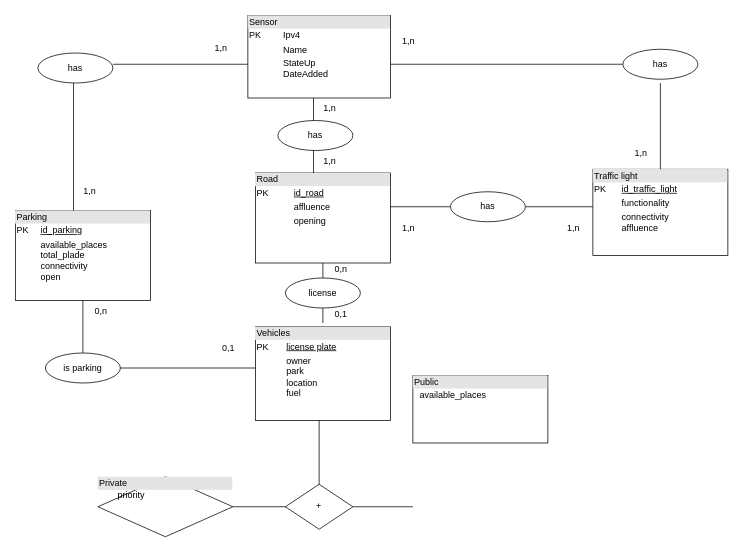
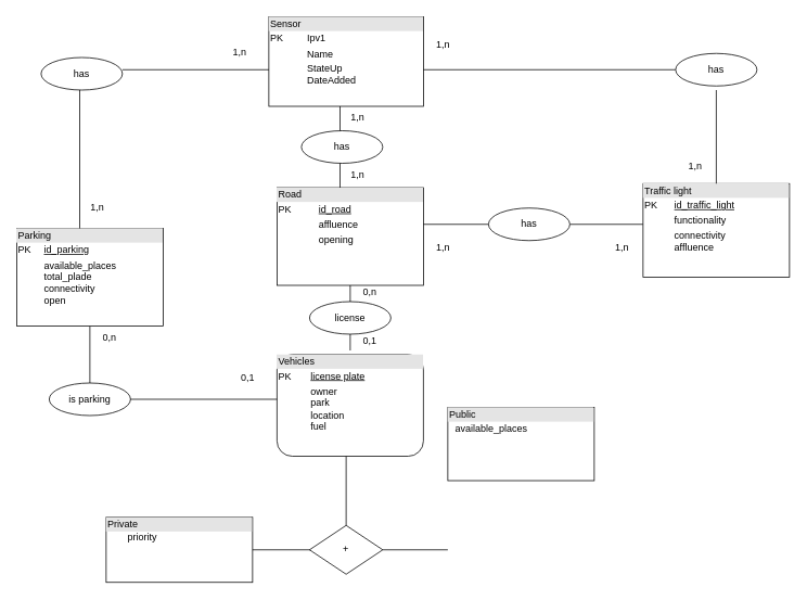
  <mxCell id="0" />
  <mxCell id="1" parent="0" />
- <mxCell id="2" value="&lt;div style=&quot;box-sizing:border-box;width:100%;background:#e4e4e4;padding:2px;&quot;&gt;Vehicles&lt;/div&gt;&lt;table style=&quot;width:100%;font-size:1em;&quot; cellpadding=&quot;2&quot; cellspacing=&quot;0&quot;&gt;&lt;tbody&gt;&lt;tr&gt;&lt;td&gt;PK&lt;/td&gt;&lt;td&gt;&lt;u&gt;license plate&lt;/u&gt;&lt;/td&gt;&lt;/tr&gt;&lt;tr&gt;&lt;td&gt;&lt;br&gt;&lt;/td&gt;&lt;td&gt;owner&lt;br&gt;park&lt;br&gt;location&lt;br&gt;fuel&lt;/td&gt;&lt;/tr&gt;&lt;/tbody&gt;&lt;/table&gt;" style="verticalAlign=top;align=left;overflow=fill;html=1;whiteSpace=wrap;" parent="1" vertex="1"><mxGeometry x="340" y="435" width="180" height="125" as="geometry" /></mxCell>
+ <mxCell id="2" value="&lt;div style=&quot;box-sizing:border-box;width:100%;background:#e4e4e4;padding:2px;&quot;&gt;Vehicles&lt;/div&gt;&lt;table style=&quot;width:100%;font-size:1em;&quot; cellpadding=&quot;2&quot; cellspacing=&quot;0&quot;&gt;&lt;tbody&gt;&lt;tr&gt;&lt;td&gt;PK&lt;/td&gt;&lt;td&gt;&lt;u&gt;license plate&lt;/u&gt;&lt;/td&gt;&lt;/tr&gt;&lt;tr&gt;&lt;td&gt;&lt;br&gt;&lt;/td&gt;&lt;td&gt;owner&lt;br&gt;park&lt;br&gt;location&lt;br&gt;fuel&lt;/td&gt;&lt;/tr&gt;&lt;/tbody&gt;&lt;/table&gt;" style="verticalAlign=top;align=left;overflow=fill;html=1;whiteSpace=wrap;rounded=1;" parent="1" vertex="1"><mxGeometry x="340" y="435" width="180" height="125" as="geometry" /></mxCell>
  <mxCell id="3" value="&lt;div style=&quot;box-sizing:border-box;width:100%;background:#e4e4e4;padding:2px;&quot;&gt;Road&lt;/div&gt;&lt;table style=&quot;width:100%;font-size:1em;&quot; cellpadding=&quot;2&quot; cellspacing=&quot;0&quot;&gt;&lt;tbody&gt;&lt;tr&gt;&lt;td&gt;PK&lt;/td&gt;&lt;td&gt;&lt;u&gt;id_road&lt;/u&gt;&lt;/td&gt;&lt;/tr&gt;&lt;tr&gt;&lt;td&gt;&lt;br&gt;&lt;/td&gt;&lt;td&gt;affluence&lt;/td&gt;&lt;/tr&gt;&lt;tr&gt;&lt;td&gt;&lt;/td&gt;&lt;td&gt;opening&lt;br&gt;&lt;br&gt;&lt;/td&gt;&lt;/tr&gt;&lt;/tbody&gt;&lt;/table&gt;" style="verticalAlign=top;align=left;overflow=fill;html=1;whiteSpace=wrap;" parent="1" vertex="1"><mxGeometry x="340" y="230" width="180" height="120" as="geometry" /></mxCell>
  <mxCell id="4" value="&lt;div style=&quot;box-sizing:border-box;width:100%;background:#e4e4e4;padding:2px;&quot;&gt;Public&lt;/div&gt;&lt;table style=&quot;width:100%;font-size:1em;&quot; cellpadding=&quot;2&quot; cellspacing=&quot;0&quot;&gt;&lt;tbody&gt;&lt;tr&gt;&lt;td&gt;&lt;br&gt;&lt;/td&gt;&lt;td&gt;available_places&lt;br&gt;&lt;br&gt;&lt;br&gt;&lt;br&gt;&lt;/td&gt;&lt;/tr&gt;&lt;tr&gt;&lt;td&gt;&lt;br&gt;&lt;/td&gt;&lt;td&gt;&lt;br&gt;&lt;/td&gt;&lt;/tr&gt;&lt;tr&gt;&lt;td&gt;&lt;/td&gt;&lt;td&gt;&lt;br&gt;&lt;/td&gt;&lt;/tr&gt;&lt;/tbody&gt;&lt;/table&gt;" style="verticalAlign=top;align=left;overflow=fill;html=1;whiteSpace=wrap;" parent="1" vertex="1"><mxGeometry x="550" y="500" width="180" height="90" as="geometry" /></mxCell>
- <mxCell id="5" value="&lt;div style=&quot;box-sizing:border-box;width:100%;background:#e4e4e4;padding:2px;&quot;&gt;Private&lt;/div&gt;&lt;span style=&quot;white-space: pre;&quot;&gt;&#09;&lt;/span&gt;priority" style="rhombus;verticalAlign=top;align=left;overflow=fill;html=1;whiteSpace=wrap;" parent="1" vertex="1"><mxGeometry x="130" y="635" width="180" height="80" as="geometry" /></mxCell>
+ <mxCell id="5" value="&lt;div style=&quot;box-sizing:border-box;width:100%;background:#e4e4e4;padding:2px;&quot;&gt;Private&lt;/div&gt;&lt;span style=&quot;white-space: pre;&quot;&gt;&#09;&lt;/span&gt;priority" style="verticalAlign=top;align=left;overflow=fill;html=1;whiteSpace=wrap;" parent="1" vertex="1"><mxGeometry x="130" y="635" width="180" height="80" as="geometry" /></mxCell>
  <mxCell id="6" value="" style="line;strokeWidth=1;rotatable=0;dashed=0;labelPosition=right;align=left;verticalAlign=middle;spacingTop=0;spacingLeft=6;points=[];portConstraint=eastwest;" parent="1" vertex="1"><mxGeometry x="310" y="670" width="90" height="10" as="geometry" /></mxCell>
  <mxCell id="7" value="+" style="shape=rhombus;perimeter=rhombusPerimeter;whiteSpace=wrap;html=1;align=center;" parent="1" vertex="1"><mxGeometry x="380" y="645" width="90" height="60" as="geometry" /></mxCell>
  <mxCell id="8" value="" style="line;strokeWidth=1;rotatable=0;dashed=0;labelPosition=right;align=left;verticalAlign=middle;spacingTop=0;spacingLeft=6;points=[];portConstraint=eastwest;" parent="1" vertex="1"><mxGeometry x="470" y="670" width="80" height="10" as="geometry" /></mxCell>
  <mxCell id="9" value="" style="line;strokeWidth=1;rotatable=0;dashed=0;labelPosition=right;align=left;verticalAlign=middle;spacingTop=0;spacingLeft=6;points=[];portConstraint=eastwest;direction=south;" parent="1" vertex="1"><mxGeometry x="420" y="560" width="10" height="85" as="geometry" /></mxCell>
  <mxCell id="10" value="" style="line;strokeWidth=1;rotatable=0;dashed=0;labelPosition=right;align=left;verticalAlign=middle;spacingTop=0;spacingLeft=6;points=[];portConstraint=eastwest;" parent="1" vertex="1"><mxGeometry x="520" y="270" width="80" height="10" as="geometry" /></mxCell>
  <mxCell id="11" value="" style="line;strokeWidth=1;rotatable=0;dashed=0;labelPosition=right;align=left;verticalAlign=middle;spacingTop=0;spacingLeft=6;points=[];portConstraint=eastwest;" parent="1" vertex="1"><mxGeometry x="700" y="270" width="90" height="10" as="geometry" /></mxCell>
  <mxCell id="12" value="has" style="ellipse;whiteSpace=wrap;html=1;align=center;" parent="1" vertex="1"><mxGeometry x="600" y="255" width="100" height="40" as="geometry" /></mxCell>
  <mxCell id="13" value="1,n" style="text;strokeColor=none;fillColor=none;spacingLeft=4;spacingRight=4;overflow=hidden;rotatable=0;points=[[0,0.5],[1,0.5]];portConstraint=eastwest;fontSize=12;whiteSpace=wrap;html=1;" parent="1" vertex="1"><mxGeometry x="530" y="290" width="40" height="30" as="geometry" /></mxCell>
  <mxCell id="14" value="1,n" style="text;strokeColor=none;fillColor=none;spacingLeft=4;spacingRight=4;overflow=hidden;rotatable=0;points=[[0,0.5],[1,0.5]];portConstraint=eastwest;fontSize=12;whiteSpace=wrap;html=1;" parent="1" vertex="1"><mxGeometry x="750" y="290" width="40" height="30" as="geometry" /></mxCell>
  <mxCell id="15" value="" style="line;strokeWidth=1;rotatable=0;dashed=0;labelPosition=right;align=left;verticalAlign=middle;spacingTop=0;spacingLeft=6;points=[];portConstraint=eastwest;direction=south;" parent="1" vertex="1"><mxGeometry x="105" y="400" width="10" height="70" as="geometry" /></mxCell>
  <mxCell id="16" value="is parking" style="ellipse;whiteSpace=wrap;html=1;align=center;" parent="1" vertex="1"><mxGeometry x="60" y="470" width="100" height="40" as="geometry" /></mxCell>
  <mxCell id="17" value="" style="line;strokeWidth=1;rotatable=0;dashed=0;labelPosition=right;align=left;verticalAlign=middle;spacingTop=0;spacingLeft=6;points=[];portConstraint=eastwest;" parent="1" vertex="1"><mxGeometry x="160" y="485" width="180" height="10" as="geometry" /></mxCell>
  <mxCell id="18" value="0,n" style="text;strokeColor=none;fillColor=none;spacingLeft=4;spacingRight=4;overflow=hidden;rotatable=0;points=[[0,0.5],[1,0.5]];portConstraint=eastwest;fontSize=12;whiteSpace=wrap;html=1;" parent="1" vertex="1"><mxGeometry x="120" y="400" width="40" height="30" as="geometry" /></mxCell>
  <mxCell id="19" value="0,1" style="text;strokeColor=none;fillColor=none;spacingLeft=4;spacingRight=4;overflow=hidden;rotatable=0;points=[[0,0.5],[1,0.5]];portConstraint=eastwest;fontSize=12;whiteSpace=wrap;html=1;" parent="1" vertex="1"><mxGeometry x="290" y="450" width="40" height="30" as="geometry" /></mxCell>
  <mxCell id="20" value="" style="line;strokeWidth=1;rotatable=0;dashed=0;labelPosition=right;align=left;verticalAlign=middle;spacingTop=0;spacingLeft=6;points=[];portConstraint=eastwest;direction=south;" parent="1" vertex="1"><mxGeometry x="425" y="350" width="10" height="20" as="geometry" /></mxCell>
  <mxCell id="21" value="license" style="ellipse;whiteSpace=wrap;html=1;align=center;" parent="1" vertex="1"><mxGeometry x="380" y="370" width="100" height="40" as="geometry" /></mxCell>
  <mxCell id="22" value="" style="line;strokeWidth=1;rotatable=0;dashed=0;labelPosition=right;align=left;verticalAlign=middle;spacingTop=0;spacingLeft=6;points=[];portConstraint=eastwest;direction=south;" parent="1" vertex="1"><mxGeometry x="425" y="410" width="10" height="20" as="geometry" /></mxCell>
  <mxCell id="23" value="0,n" style="text;strokeColor=none;fillColor=none;spacingLeft=4;spacingRight=4;overflow=hidden;rotatable=0;points=[[0,0.5],[1,0.5]];portConstraint=eastwest;fontSize=12;whiteSpace=wrap;html=1;" parent="1" vertex="1"><mxGeometry x="440" y="345" width="40" height="30" as="geometry" /></mxCell>
  <mxCell id="24" value="0,1" style="text;strokeColor=none;fillColor=none;spacingLeft=4;spacingRight=4;overflow=hidden;rotatable=0;points=[[0,0.5],[1,0.5]];portConstraint=eastwest;fontSize=12;whiteSpace=wrap;html=1;" parent="1" vertex="1"><mxGeometry x="440" y="405" width="40" height="30" as="geometry" /></mxCell>
  <mxCell id="25" value="&lt;div style=&quot;box-sizing:border-box;width:100%;background:#e4e4e4;padding:2px;&quot;&gt;Traffic light&lt;/div&gt;&lt;table style=&quot;width:100%;font-size:1em;&quot; cellpadding=&quot;2&quot; cellspacing=&quot;0&quot;&gt;&lt;tbody&gt;&lt;tr&gt;&lt;td&gt;PK&lt;/td&gt;&lt;td&gt;&lt;u&gt;id_traffic_light&lt;/u&gt;&lt;/td&gt;&lt;/tr&gt;&lt;tr&gt;&lt;td&gt;&lt;br&gt;&lt;/td&gt;&lt;td&gt;functionality&lt;/td&gt;&lt;/tr&gt;&lt;tr&gt;&lt;td&gt;&lt;/td&gt;&lt;td&gt;connectivity&lt;br&gt;affluence&lt;br&gt;&lt;/td&gt;&lt;/tr&gt;&lt;/tbody&gt;&lt;/table&gt;" style="verticalAlign=top;align=left;overflow=fill;html=1;whiteSpace=wrap;" parent="1" vertex="1"><mxGeometry x="790" y="225" width="180" height="115" as="geometry" /></mxCell>
  <mxCell id="26" value="&lt;div style=&quot;box-sizing:border-box;width:100%;background:#e4e4e4;padding:2px;&quot;&gt;Parking&lt;/div&gt;&lt;table style=&quot;width:100%;font-size:1em;&quot; cellpadding=&quot;2&quot; cellspacing=&quot;0&quot;&gt;&lt;tbody&gt;&lt;tr&gt;&lt;td&gt;PK&lt;/td&gt;&lt;td&gt;&lt;u&gt;id_parking&lt;/u&gt;&lt;/td&gt;&lt;/tr&gt;&lt;tr&gt;&lt;td&gt;&lt;br&gt;&lt;/td&gt;&lt;td&gt;available_places&lt;br&gt;total_plade&lt;br&gt;connectivity&lt;br&gt;open&lt;br&gt;&lt;br&gt;&lt;/td&gt;&lt;/tr&gt;&lt;tr&gt;&lt;td&gt;&lt;/td&gt;&lt;td&gt;&lt;br&gt;&lt;/td&gt;&lt;/tr&gt;&lt;/tbody&gt;&lt;/table&gt;" style="verticalAlign=top;align=left;overflow=fill;html=1;whiteSpace=wrap;" parent="1" vertex="1"><mxGeometry x="20" y="280" width="180" height="120" as="geometry" /></mxCell>
- <mxCell id="27" value="&lt;div style=&quot;box-sizing:border-box;width:100%;background:#e4e4e4;padding:2px;&quot;&gt;Sensor&lt;/div&gt;&lt;table style=&quot;width:100%;font-size:1em;&quot; cellpadding=&quot;2&quot; cellspacing=&quot;0&quot;&gt;&lt;tbody&gt;&lt;tr&gt;&lt;td&gt;PK&lt;/td&gt;&lt;td&gt;Ipv4&lt;/td&gt;&lt;/tr&gt;&lt;tr&gt;&lt;td&gt;&lt;br&gt;&lt;/td&gt;&lt;td&gt;Name&lt;/td&gt;&lt;/tr&gt;&lt;tr&gt;&lt;td&gt;&lt;/td&gt;&lt;td&gt;StateUp&lt;br&gt;DateAdded&lt;br&gt;&lt;br&gt;&lt;/td&gt;&lt;/tr&gt;&lt;/tbody&gt;&lt;/table&gt;" style="verticalAlign=top;align=left;overflow=fill;html=1;whiteSpace=wrap;" parent="1" vertex="1"><mxGeometry x="330" y="20" width="190" height="110" as="geometry" /></mxCell>
+ <mxCell id="27" value="&lt;div style=&quot;box-sizing:border-box;width:100%;background:#e4e4e4;padding:2px;&quot;&gt;Sensor&lt;/div&gt;&lt;table style=&quot;width:100%;font-size:1em;&quot; cellpadding=&quot;2&quot; cellspacing=&quot;0&quot;&gt;&lt;tbody&gt;&lt;tr&gt;&lt;td&gt;PK&lt;/td&gt;&lt;td&gt;Ipv1&lt;/td&gt;&lt;/tr&gt;&lt;tr&gt;&lt;td&gt;&lt;br&gt;&lt;/td&gt;&lt;td&gt;Name&lt;/td&gt;&lt;/tr&gt;&lt;tr&gt;&lt;td&gt;&lt;/td&gt;&lt;td&gt;StateUp&lt;br&gt;DateAdded&lt;br&gt;&lt;br&gt;&lt;/td&gt;&lt;/tr&gt;&lt;/tbody&gt;&lt;/table&gt;" style="verticalAlign=top;align=left;overflow=fill;html=1;whiteSpace=wrap;" parent="1" vertex="1"><mxGeometry x="330" y="20" width="190" height="110" as="geometry" /></mxCell>
  <mxCell id="28" value="" style="line;strokeWidth=1;rotatable=0;dashed=0;labelPosition=right;align=left;verticalAlign=middle;spacingTop=0;spacingLeft=6;points=[];portConstraint=eastwest;" parent="1" vertex="1"><mxGeometry x="150" y="80" width="180" height="10" as="geometry" /></mxCell>
  <mxCell id="29" value="" style="line;strokeWidth=1;rotatable=0;dashed=0;labelPosition=right;align=left;verticalAlign=middle;spacingTop=0;spacingLeft=6;points=[];portConstraint=eastwest;direction=south;" parent="1" vertex="1"><mxGeometry x="65" y="110" width="65" height="170" as="geometry" /></mxCell>
  <mxCell id="30" value="" style="line;strokeWidth=1;rotatable=0;dashed=0;labelPosition=right;align=left;verticalAlign=middle;spacingTop=0;spacingLeft=6;points=[];portConstraint=eastwest;" parent="1" vertex="1"><mxGeometry x="520" y="80" width="310" height="10" as="geometry" /></mxCell>
  <mxCell id="31" value="" style="line;strokeWidth=1;rotatable=0;dashed=0;labelPosition=right;align=left;verticalAlign=middle;spacingTop=0;spacingLeft=6;points=[];portConstraint=eastwest;direction=south;" parent="1" vertex="1"><mxGeometry x="847.5" y="110" width="65" height="115" as="geometry" /></mxCell>
  <mxCell id="32" value="has" style="ellipse;whiteSpace=wrap;html=1;align=center;" parent="1" vertex="1"><mxGeometry x="50" y="70" width="100" height="40" as="geometry" /></mxCell>
  <mxCell id="33" value="has" style="ellipse;whiteSpace=wrap;html=1;align=center;" parent="1" vertex="1"><mxGeometry x="830" y="65" width="100" height="40" as="geometry" /></mxCell>
  <mxCell id="34" value="1,n" style="text;strokeColor=none;fillColor=none;spacingLeft=4;spacingRight=4;overflow=hidden;rotatable=0;points=[[0,0.5],[1,0.5]];portConstraint=eastwest;fontSize=12;whiteSpace=wrap;html=1;" parent="1" vertex="1"><mxGeometry x="105" y="240" width="40" height="30" as="geometry" /></mxCell>
  <mxCell id="35" value="1,n" style="text;strokeColor=none;fillColor=none;spacingLeft=4;spacingRight=4;overflow=hidden;rotatable=0;points=[[0,0.5],[1,0.5]];portConstraint=eastwest;fontSize=12;whiteSpace=wrap;html=1;" parent="1" vertex="1"><mxGeometry x="840" y="190" width="40" height="30" as="geometry" /></mxCell>
  <mxCell id="36" value="1,n" style="text;strokeColor=none;fillColor=none;spacingLeft=4;spacingRight=4;overflow=hidden;rotatable=0;points=[[0,0.5],[1,0.5]];portConstraint=eastwest;fontSize=12;whiteSpace=wrap;html=1;" parent="1" vertex="1"><mxGeometry x="280" y="50" width="40" height="30" as="geometry" /></mxCell>
  <mxCell id="37" value="1,n" style="text;strokeColor=none;fillColor=none;spacingLeft=4;spacingRight=4;overflow=hidden;rotatable=0;points=[[0,0.5],[1,0.5]];portConstraint=eastwest;fontSize=12;whiteSpace=wrap;html=1;" parent="1" vertex="1"><mxGeometry x="530" y="40" width="40" height="30" as="geometry" /></mxCell>
  <mxCell id="38" value="has" style="ellipse;whiteSpace=wrap;html=1;align=center;" parent="1" vertex="1"><mxGeometry x="370" y="160" width="100" height="40" as="geometry" /></mxCell>
  <mxCell id="39" value="" style="line;strokeWidth=1;rotatable=0;dashed=0;labelPosition=right;align=left;verticalAlign=middle;spacingTop=0;spacingLeft=6;points=[];portConstraint=eastwest;direction=south;" parent="1" vertex="1"><mxGeometry x="400" y="200" width="35" height="30" as="geometry" /></mxCell>
  <mxCell id="40" value="" style="line;strokeWidth=1;rotatable=0;dashed=0;labelPosition=right;align=left;verticalAlign=middle;spacingTop=0;spacingLeft=6;points=[];portConstraint=eastwest;direction=south;" parent="1" vertex="1"><mxGeometry x="400" y="130" width="35" height="30" as="geometry" /></mxCell>
  <mxCell id="41" value="1,n" style="text;strokeColor=none;fillColor=none;spacingLeft=4;spacingRight=4;overflow=hidden;rotatable=0;points=[[0,0.5],[1,0.5]];portConstraint=eastwest;fontSize=12;whiteSpace=wrap;html=1;" parent="1" vertex="1"><mxGeometry x="425" y="130" width="40" height="30" as="geometry" /></mxCell>
  <mxCell id="42" value="1,n" style="text;strokeColor=none;fillColor=none;spacingLeft=4;spacingRight=4;overflow=hidden;rotatable=0;points=[[0,0.5],[1,0.5]];portConstraint=eastwest;fontSize=12;whiteSpace=wrap;html=1;" parent="1" vertex="1"><mxGeometry x="425" y="200" width="40" height="30" as="geometry" /></mxCell>
